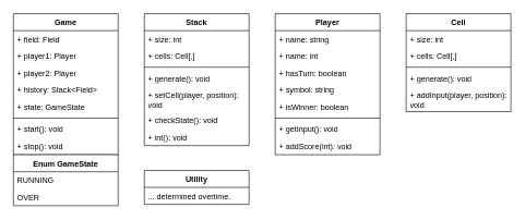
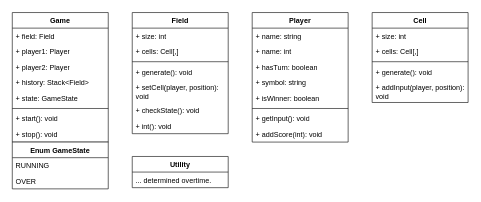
  <mxCell id="0" />
  <mxCell id="1" parent="0" />
  <mxCell id="2" value="Game" style="swimlane;fontStyle=1;align=center;verticalAlign=top;childLayout=stackLayout;horizontal=1;startSize=26;horizontalStack=0;resizeParent=1;resizeParentMax=0;resizeLast=0;collapsible=1;marginBottom=0;whiteSpace=wrap;html=1;" vertex="1" parent="1"><mxGeometry x="20" y="20" width="160" height="216" as="geometry" /></mxCell>
  <mxCell id="3" value="+ field: Field" style="text;strokeColor=none;fillColor=none;align=left;verticalAlign=top;spacingLeft=4;spacingRight=4;overflow=hidden;rotatable=0;points=[[0,0.5],[1,0.5]];portConstraint=eastwest;whiteSpace=wrap;html=1;" vertex="1" parent="2"><mxGeometry y="26" width="160" height="26" as="geometry" /></mxCell>
  <mxCell id="4" value="+ player1: Player" style="text;strokeColor=none;fillColor=none;align=left;verticalAlign=top;spacingLeft=4;spacingRight=4;overflow=hidden;rotatable=0;points=[[0,0.5],[1,0.5]];portConstraint=eastwest;whiteSpace=wrap;html=1;" vertex="1" parent="2"><mxGeometry y="52" width="160" height="26" as="geometry" /></mxCell>
  <mxCell id="5" value="+ player2: Player" style="text;strokeColor=none;fillColor=none;align=left;verticalAlign=top;spacingLeft=4;spacingRight=4;overflow=hidden;rotatable=0;points=[[0,0.5],[1,0.5]];portConstraint=eastwest;whiteSpace=wrap;html=1;" vertex="1" parent="2"><mxGeometry y="78" width="160" height="26" as="geometry" /></mxCell>
  <mxCell id="6" value="+ history: Stack&amp;lt;Field&amp;gt;" style="text;strokeColor=none;fillColor=none;align=left;verticalAlign=top;spacingLeft=4;spacingRight=4;overflow=hidden;rotatable=0;points=[[0,0.5],[1,0.5]];portConstraint=eastwest;whiteSpace=wrap;html=1;" vertex="1" parent="2"><mxGeometry y="104" width="160" height="26" as="geometry" /></mxCell>
  <mxCell id="7" value="+ state: GameState" style="text;strokeColor=none;fillColor=none;align=left;verticalAlign=top;spacingLeft=4;spacingRight=4;overflow=hidden;rotatable=0;points=[[0,0.5],[1,0.5]];portConstraint=eastwest;whiteSpace=wrap;html=1;" vertex="1" parent="2"><mxGeometry y="130" width="160" height="26" as="geometry" /></mxCell>
  <mxCell id="8" value="" style="line;strokeWidth=1;fillColor=none;align=left;verticalAlign=middle;spacingTop=-1;spacingLeft=3;spacingRight=3;rotatable=0;labelPosition=right;points=[];portConstraint=eastwest;strokeColor=inherit;" vertex="1" parent="2"><mxGeometry y="156" width="160" height="8" as="geometry" /></mxCell>
  <mxCell id="9" value="+ start(): void" style="text;strokeColor=none;fillColor=none;align=left;verticalAlign=top;spacingLeft=4;spacingRight=4;overflow=hidden;rotatable=0;points=[[0,0.5],[1,0.5]];portConstraint=eastwest;whiteSpace=wrap;html=1;" vertex="1" parent="2"><mxGeometry y="164" width="160" height="26" as="geometry" /></mxCell>
  <mxCell id="10" value="+ stop(): void" style="text;strokeColor=none;fillColor=none;align=left;verticalAlign=top;spacingLeft=4;spacingRight=4;overflow=hidden;rotatable=0;points=[[0,0.5],[1,0.5]];portConstraint=eastwest;whiteSpace=wrap;html=1;" vertex="1" parent="2"><mxGeometry y="190" width="160" height="26" as="geometry" /></mxCell>
- <mxCell id="11" value="Stack" style="swimlane;fontStyle=1;align=center;verticalAlign=top;childLayout=stackLayout;horizontal=1;startSize=26;horizontalStack=0;resizeParent=1;resizeParentMax=0;resizeLast=0;collapsible=1;marginBottom=0;whiteSpace=wrap;html=1;" vertex="1" parent="1"><mxGeometry x="220" y="20" width="160" height="202" as="geometry" /></mxCell>
+ <mxCell id="11" value="Field" style="swimlane;fontStyle=1;align=center;verticalAlign=top;childLayout=stackLayout;horizontal=1;startSize=26;horizontalStack=0;resizeParent=1;resizeParentMax=0;resizeLast=0;collapsible=1;marginBottom=0;whiteSpace=wrap;html=1;" vertex="1" parent="1"><mxGeometry x="220" y="20" width="160" height="202" as="geometry" /></mxCell>
  <mxCell id="12" value="+ size: int" style="text;strokeColor=none;fillColor=none;align=left;verticalAlign=top;spacingLeft=4;spacingRight=4;overflow=hidden;rotatable=0;points=[[0,0.5],[1,0.5]];portConstraint=eastwest;whiteSpace=wrap;html=1;" vertex="1" parent="11"><mxGeometry y="26" width="160" height="26" as="geometry" /></mxCell>
  <mxCell id="13" value="+ cells: Cell[,]" style="text;strokeColor=none;fillColor=none;align=left;verticalAlign=top;spacingLeft=4;spacingRight=4;overflow=hidden;rotatable=0;points=[[0,0.5],[1,0.5]];portConstraint=eastwest;whiteSpace=wrap;html=1;" vertex="1" parent="11"><mxGeometry y="52" width="160" height="26" as="geometry" /></mxCell>
  <mxCell id="14" value="" style="line;strokeWidth=1;fillColor=none;align=left;verticalAlign=middle;spacingTop=-1;spacingLeft=3;spacingRight=3;rotatable=0;labelPosition=right;points=[];portConstraint=eastwest;strokeColor=inherit;" vertex="1" parent="11"><mxGeometry y="78" width="160" height="8" as="geometry" /></mxCell>
  <mxCell id="15" value="+ generate(): void" style="text;strokeColor=none;fillColor=none;align=left;verticalAlign=top;spacingLeft=4;spacingRight=4;overflow=hidden;rotatable=0;points=[[0,0.5],[1,0.5]];portConstraint=eastwest;whiteSpace=wrap;html=1;" vertex="1" parent="11"><mxGeometry y="86" width="160" height="26" as="geometry" /></mxCell>
  <mxCell id="16" value="+ setCell(player, position): void" style="text;strokeColor=none;fillColor=none;align=left;verticalAlign=top;spacingLeft=4;spacingRight=4;overflow=hidden;rotatable=0;points=[[0,0.5],[1,0.5]];portConstraint=eastwest;whiteSpace=wrap;html=1;" vertex="1" parent="11"><mxGeometry y="112" width="160" height="38" as="geometry" /></mxCell>
  <mxCell id="17" value="+ checkState(): void&amp;nbsp;" style="text;strokeColor=none;fillColor=none;align=left;verticalAlign=top;spacingLeft=4;spacingRight=4;overflow=hidden;rotatable=0;points=[[0,0.5],[1,0.5]];portConstraint=eastwest;whiteSpace=wrap;html=1;" vertex="1" parent="11"><mxGeometry y="150" width="160" height="26" as="geometry" /></mxCell>
  <mxCell id="18" value="+ int(): void" style="text;strokeColor=none;fillColor=none;align=left;verticalAlign=top;spacingLeft=4;spacingRight=4;overflow=hidden;rotatable=0;points=[[0,0.5],[1,0.5]];portConstraint=eastwest;whiteSpace=wrap;html=1;" vertex="1" parent="11"><mxGeometry y="176" width="160" height="26" as="geometry" /></mxCell>
  <mxCell id="19" value="Player" style="swimlane;fontStyle=1;align=center;verticalAlign=top;childLayout=stackLayout;horizontal=1;startSize=26;horizontalStack=0;resizeParent=1;resizeParentMax=0;resizeLast=0;collapsible=1;marginBottom=0;whiteSpace=wrap;html=1;" vertex="1" parent="1"><mxGeometry x="420" y="20" width="160" height="216" as="geometry" /></mxCell>
  <mxCell id="20" value="+ name: string" style="text;strokeColor=none;fillColor=none;align=left;verticalAlign=top;spacingLeft=4;spacingRight=4;overflow=hidden;rotatable=0;points=[[0,0.5],[1,0.5]];portConstraint=eastwest;whiteSpace=wrap;html=1;" vertex="1" parent="19"><mxGeometry y="26" width="160" height="26" as="geometry" /></mxCell>
  <mxCell id="21" value="+ name: int" style="text;strokeColor=none;fillColor=none;align=left;verticalAlign=top;spacingLeft=4;spacingRight=4;overflow=hidden;rotatable=0;points=[[0,0.5],[1,0.5]];portConstraint=eastwest;whiteSpace=wrap;html=1;" vertex="1" parent="19"><mxGeometry y="52" width="160" height="26" as="geometry" /></mxCell>
  <mxCell id="22" value="+ hasTurn: boolean" style="text;strokeColor=none;fillColor=none;align=left;verticalAlign=top;spacingLeft=4;spacingRight=4;overflow=hidden;rotatable=0;points=[[0,0.5],[1,0.5]];portConstraint=eastwest;whiteSpace=wrap;html=1;" vertex="1" parent="19"><mxGeometry y="78" width="160" height="26" as="geometry" /></mxCell>
  <mxCell id="23" value="+ symbol: string" style="text;strokeColor=none;fillColor=none;align=left;verticalAlign=top;spacingLeft=4;spacingRight=4;overflow=hidden;rotatable=0;points=[[0,0.5],[1,0.5]];portConstraint=eastwest;whiteSpace=wrap;html=1;" vertex="1" parent="19"><mxGeometry y="104" width="160" height="26" as="geometry" /></mxCell>
  <mxCell id="24" value="+ isWinner: boolean" style="text;strokeColor=none;fillColor=none;align=left;verticalAlign=top;spacingLeft=4;spacingRight=4;overflow=hidden;rotatable=0;points=[[0,0.5],[1,0.5]];portConstraint=eastwest;whiteSpace=wrap;html=1;" vertex="1" parent="19"><mxGeometry y="130" width="160" height="26" as="geometry" /></mxCell>
  <mxCell id="25" value="" style="line;strokeWidth=1;fillColor=none;align=left;verticalAlign=middle;spacingTop=-1;spacingLeft=3;spacingRight=3;rotatable=0;labelPosition=right;points=[];portConstraint=eastwest;strokeColor=inherit;" vertex="1" parent="19"><mxGeometry y="156" width="160" height="8" as="geometry" /></mxCell>
  <mxCell id="26" value="+ getInput(): void" style="text;strokeColor=none;fillColor=none;align=left;verticalAlign=top;spacingLeft=4;spacingRight=4;overflow=hidden;rotatable=0;points=[[0,0.5],[1,0.5]];portConstraint=eastwest;whiteSpace=wrap;html=1;" vertex="1" parent="19"><mxGeometry y="164" width="160" height="26" as="geometry" /></mxCell>
  <mxCell id="27" value="+ addScore(int): void" style="text;strokeColor=none;fillColor=none;align=left;verticalAlign=top;spacingLeft=4;spacingRight=4;overflow=hidden;rotatable=0;points=[[0,0.5],[1,0.5]];portConstraint=eastwest;whiteSpace=wrap;html=1;" vertex="1" parent="19"><mxGeometry y="190" width="160" height="26" as="geometry" /></mxCell>
  <mxCell id="28" value="Cell" style="swimlane;fontStyle=1;align=center;verticalAlign=top;childLayout=stackLayout;horizontal=1;startSize=26;horizontalStack=0;resizeParent=1;resizeParentMax=0;resizeLast=0;collapsible=1;marginBottom=0;whiteSpace=wrap;html=1;" vertex="1" parent="1"><mxGeometry x="620" y="20" width="160" height="150" as="geometry" /></mxCell>
  <mxCell id="29" value="+ size: int" style="text;strokeColor=none;fillColor=none;align=left;verticalAlign=top;spacingLeft=4;spacingRight=4;overflow=hidden;rotatable=0;points=[[0,0.5],[1,0.5]];portConstraint=eastwest;whiteSpace=wrap;html=1;" vertex="1" parent="28"><mxGeometry y="26" width="160" height="26" as="geometry" /></mxCell>
  <mxCell id="30" value="+ cells: Cell[,]" style="text;strokeColor=none;fillColor=none;align=left;verticalAlign=top;spacingLeft=4;spacingRight=4;overflow=hidden;rotatable=0;points=[[0,0.5],[1,0.5]];portConstraint=eastwest;whiteSpace=wrap;html=1;" vertex="1" parent="28"><mxGeometry y="52" width="160" height="26" as="geometry" /></mxCell>
  <mxCell id="31" value="" style="line;strokeWidth=1;fillColor=none;align=left;verticalAlign=middle;spacingTop=-1;spacingLeft=3;spacingRight=3;rotatable=0;labelPosition=right;points=[];portConstraint=eastwest;strokeColor=inherit;" vertex="1" parent="28"><mxGeometry y="78" width="160" height="8" as="geometry" /></mxCell>
  <mxCell id="32" value="+ generate(): void" style="text;strokeColor=none;fillColor=none;align=left;verticalAlign=top;spacingLeft=4;spacingRight=4;overflow=hidden;rotatable=0;points=[[0,0.5],[1,0.5]];portConstraint=eastwest;whiteSpace=wrap;html=1;" vertex="1" parent="28"><mxGeometry y="86" width="160" height="26" as="geometry" /></mxCell>
  <mxCell id="33" value="+ addInput(player, position): void" style="text;strokeColor=none;fillColor=none;align=left;verticalAlign=top;spacingLeft=4;spacingRight=4;overflow=hidden;rotatable=0;points=[[0,0.5],[1,0.5]];portConstraint=eastwest;whiteSpace=wrap;html=1;" vertex="1" parent="28"><mxGeometry y="112" width="160" height="38" as="geometry" /></mxCell>
  <mxCell id="34" value="Enum GameState" style="swimlane;fontStyle=1;align=center;verticalAlign=top;childLayout=stackLayout;horizontal=1;startSize=26;horizontalStack=0;resizeParent=1;resizeParentMax=0;resizeLast=0;collapsible=1;marginBottom=0;whiteSpace=wrap;html=1;" vertex="1" parent="1"><mxGeometry x="20" y="236" width="160" height="78" as="geometry" /></mxCell>
  <mxCell id="35" value="RUNNING" style="text;strokeColor=none;fillColor=none;align=left;verticalAlign=top;spacingLeft=4;spacingRight=4;overflow=hidden;rotatable=0;points=[[0,0.5],[1,0.5]];portConstraint=eastwest;whiteSpace=wrap;html=1;" vertex="1" parent="34"><mxGeometry y="26" width="160" height="26" as="geometry" /></mxCell>
  <mxCell id="36" value="OVER" style="text;strokeColor=none;fillColor=none;align=left;verticalAlign=top;spacingLeft=4;spacingRight=4;overflow=hidden;rotatable=0;points=[[0,0.5],[1,0.5]];portConstraint=eastwest;whiteSpace=wrap;html=1;" vertex="1" parent="34"><mxGeometry y="52" width="160" height="26" as="geometry" /></mxCell>
  <mxCell id="37" value="Utility" style="swimlane;fontStyle=1;align=center;verticalAlign=top;childLayout=stackLayout;horizontal=1;startSize=26;horizontalStack=0;resizeParent=1;resizeParentMax=0;resizeLast=0;collapsible=1;marginBottom=0;whiteSpace=wrap;html=1;" vertex="1" parent="1"><mxGeometry x="220" y="260" width="160" height="52" as="geometry" /></mxCell>
  <mxCell id="38" value="... determined overtime." style="text;strokeColor=none;fillColor=none;align=left;verticalAlign=top;spacingLeft=4;spacingRight=4;overflow=hidden;rotatable=0;points=[[0,0.5],[1,0.5]];portConstraint=eastwest;whiteSpace=wrap;html=1;" vertex="1" parent="37"><mxGeometry y="26" width="160" height="26" as="geometry" /></mxCell>
